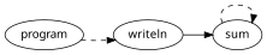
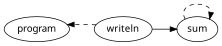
  digraph {
    fontname="Noto Sans"
    rankdir=LR
    node [fontname="Noto Sans"]
    edge [fontname="Noto Sans" style=dashed]
    program
    writeln
    sum
-   program -> writeln
+   writeln -> program
    writeln -> sum [style=""]
    sum -> sum
  }
